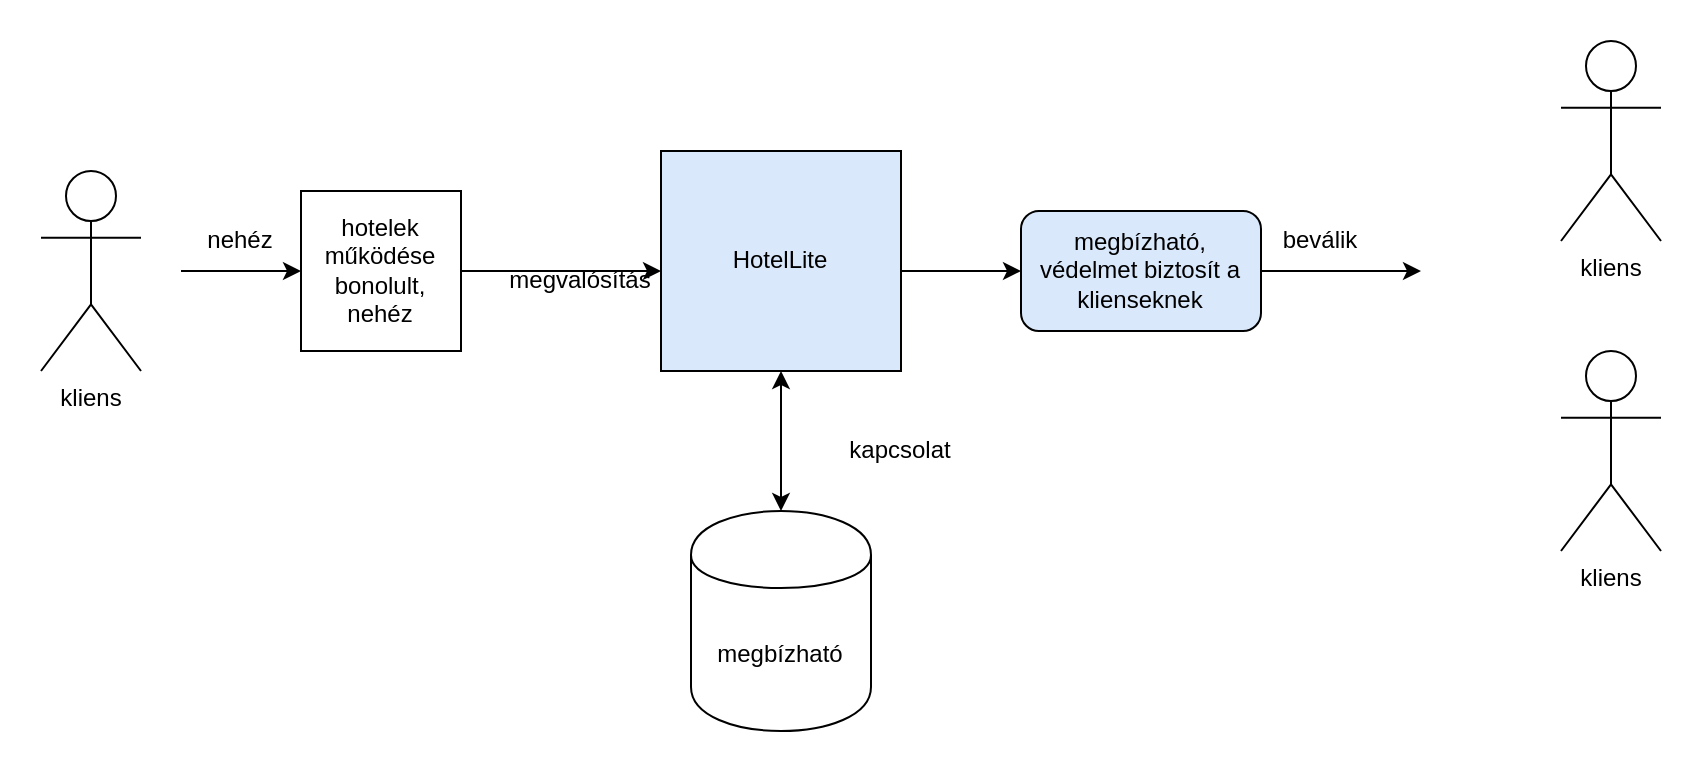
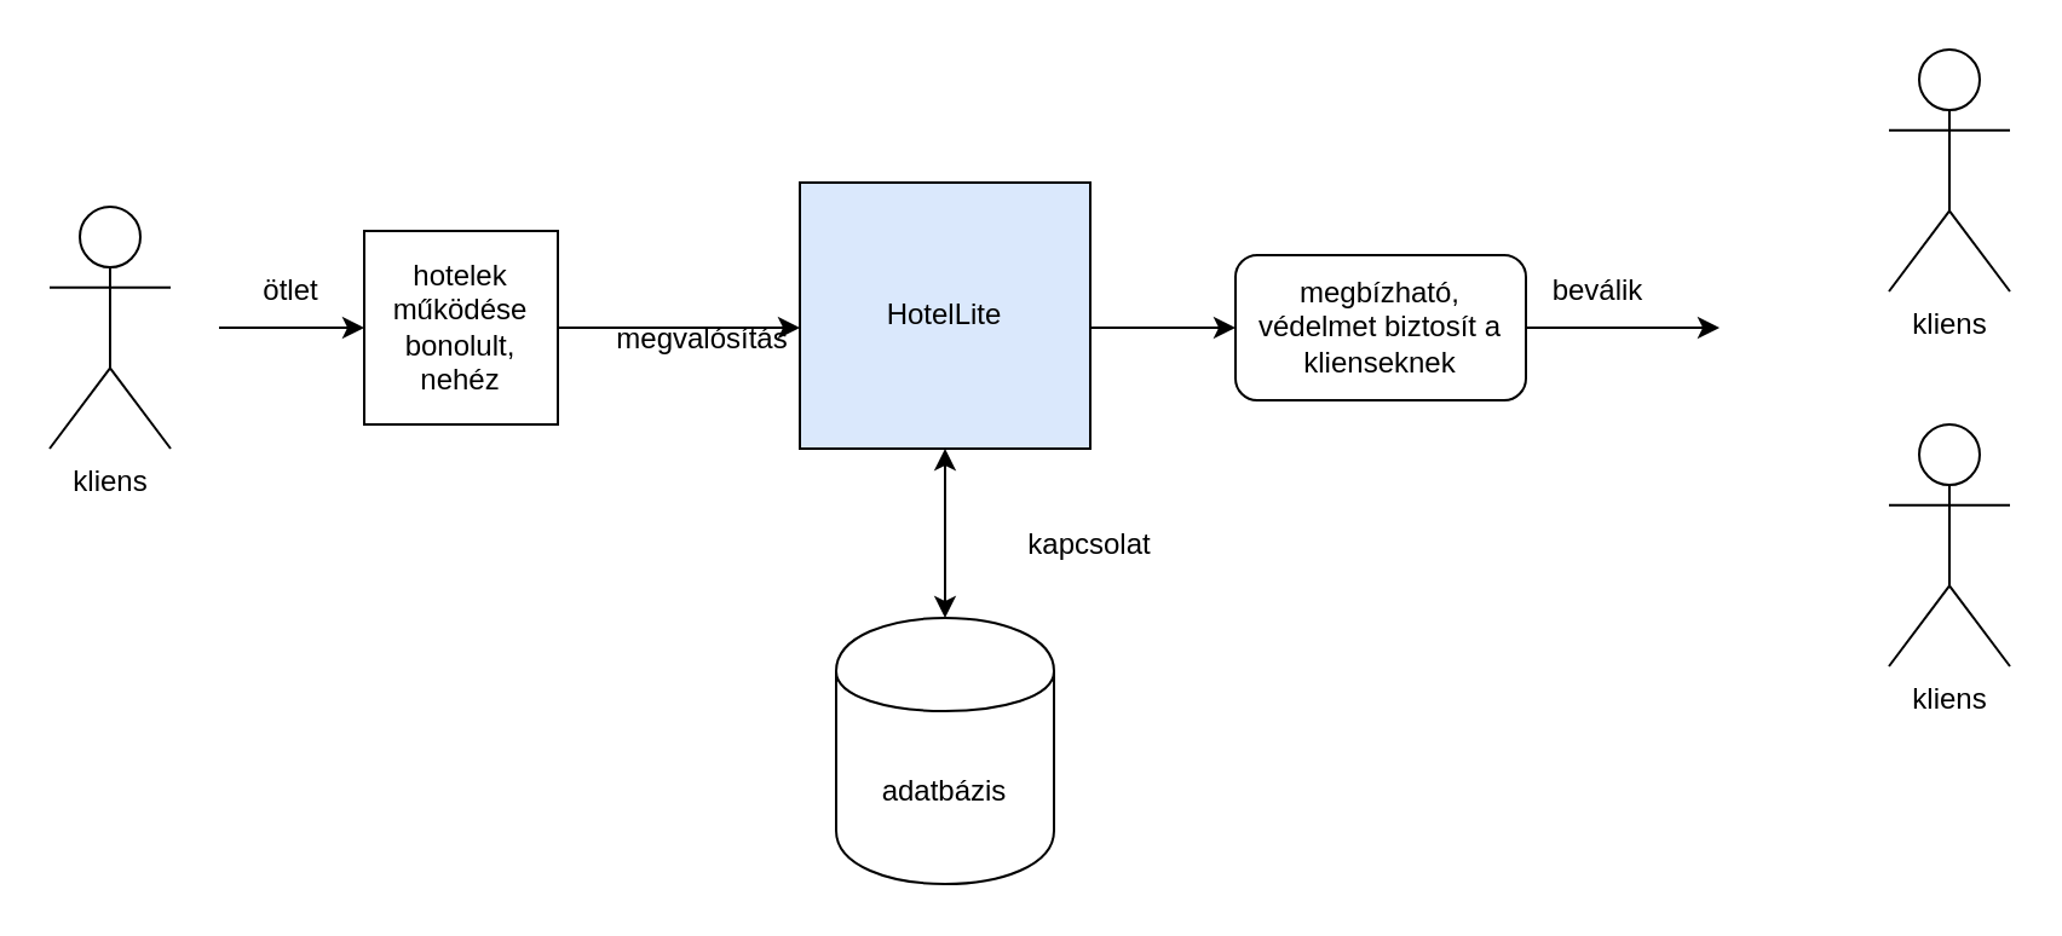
  <mxCell id="0" />
  <mxCell id="1" parent="0" />
  <mxCell id="2" value="kliens" style="shape=umlActor;verticalLabelPosition=bottom;labelBackgroundColor=#ffffff;verticalAlign=top;html=1;outlineConnect=0;" vertex="1" parent="1"><mxGeometry x="780" y="20" width="50" height="100" as="geometry" /></mxCell>
  <mxCell id="3" value="HotelLite" style="rounded=0;whiteSpace=wrap;html=1;fillColor=#dae8fc;" vertex="1" parent="1"><mxGeometry x="330" y="75" width="120" height="110" as="geometry" /></mxCell>
  <mxCell id="4" value="kliens" style="shape=umlActor;verticalLabelPosition=bottom;labelBackgroundColor=#ffffff;verticalAlign=top;html=1;outlineConnect=0;" vertex="1" parent="1"><mxGeometry x="20" y="85" width="50" height="100" as="geometry" /></mxCell>
  <mxCell id="5" value="kliens" style="shape=umlActor;verticalLabelPosition=bottom;labelBackgroundColor=#ffffff;verticalAlign=top;html=1;outlineConnect=0;" vertex="1" parent="1"><mxGeometry x="780" y="175" width="50" height="100" as="geometry" /></mxCell>
  <mxCell id="6" value="" style="endArrow=classic;html=1;" edge="1" parent="1" target="8"><mxGeometry width="50" height="50" relative="1" as="geometry"><mxPoint x="90" y="135" as="sourcePoint" /><mxPoint x="200" y="135" as="targetPoint" /></mxGeometry></mxCell>
  <mxCell id="7" value="" style="endArrow=classic;html=1;exitX=1;exitY=0.5;exitDx=0;exitDy=0;" edge="1" parent="1" source="8"><mxGeometry width="50" height="50" relative="1" as="geometry"><mxPoint x="240" y="145" as="sourcePoint" /><mxPoint x="330" y="135" as="targetPoint" /></mxGeometry></mxCell>
  <mxCell id="8" value="hotelek működése bonolult, nehéz" style="whiteSpace=wrap;html=1;aspect=fixed;" vertex="1" parent="1"><mxGeometry x="150" y="95" width="80" height="80" as="geometry" /></mxCell>
- <mxCell id="9" value="nehéz" style="text;html=1;strokeColor=none;fillColor=none;align=center;verticalAlign=middle;whiteSpace=wrap;rounded=0;" vertex="1" parent="1"><mxGeometry x="100" y="110" width="40" height="20" as="geometry" /></mxCell>
+ <mxCell id="9" value="ötlet" style="text;html=1;strokeColor=none;fillColor=none;align=center;verticalAlign=middle;whiteSpace=wrap;rounded=0;" vertex="1" parent="1"><mxGeometry x="100" y="110" width="40" height="20" as="geometry" /></mxCell>
  <mxCell id="10" value="megvalósítás" style="text;html=1;strokeColor=none;fillColor=none;align=center;verticalAlign=middle;whiteSpace=wrap;rounded=0;" vertex="1" parent="1"><mxGeometry x="270" y="130" width="40" height="20" as="geometry" /></mxCell>
  <mxCell id="11" value="" style="endArrow=classic;startArrow=classic;html=1;entryX=0.5;entryY=1;entryDx=0;entryDy=0;" edge="1" parent="1" target="3"><mxGeometry width="50" height="50" relative="1" as="geometry"><mxPoint x="390" y="255" as="sourcePoint" /><mxPoint x="380" y="245" as="targetPoint" /></mxGeometry></mxCell>
  <mxCell id="12" value="" style="endArrow=classic;html=1;" edge="1" parent="1"><mxGeometry width="50" height="50" relative="1" as="geometry"><mxPoint x="450" y="135" as="sourcePoint" /><mxPoint x="510" y="135" as="targetPoint" /></mxGeometry></mxCell>
- <mxCell id="13" value="megbízható" style="shape=cylinder;whiteSpace=wrap;html=1;boundedLbl=1;backgroundOutline=1;" vertex="1" parent="1"><mxGeometry x="345" y="255" width="90" height="110" as="geometry" /></mxCell>
- <mxCell id="14" value="megbízható,&lt;br&gt;védelmet biztosít a klienseknek" style="rounded=1;whiteSpace=wrap;html=1;fillColor=#dae8fc;" vertex="1" parent="1"><mxGeometry x="510" y="105" width="120" height="60" as="geometry" /></mxCell>
+ <mxCell id="13" value="adatbázis" style="shape=cylinder;whiteSpace=wrap;html=1;boundedLbl=1;backgroundOutline=1;" vertex="1" parent="1"><mxGeometry x="345" y="255" width="90" height="110" as="geometry" /></mxCell>
+ <mxCell id="14" value="megbízható,&lt;br&gt;védelmet biztosít a klienseknek" style="rounded=1;whiteSpace=wrap;html=1;" vertex="1" parent="1"><mxGeometry x="510" y="105" width="120" height="60" as="geometry" /></mxCell>
  <mxCell id="15" value="" style="endArrow=classic;html=1;" edge="1" parent="1"><mxGeometry width="50" height="50" relative="1" as="geometry"><mxPoint x="630" y="135" as="sourcePoint" /><mxPoint x="710" y="135" as="targetPoint" /></mxGeometry></mxCell>
  <mxCell id="16" value="kapcsolat" style="text;html=1;strokeColor=none;fillColor=none;align=center;verticalAlign=middle;whiteSpace=wrap;rounded=0;" vertex="1" parent="1"><mxGeometry x="430" y="215" width="40" height="20" as="geometry" /></mxCell>
  <mxCell id="17" value="beválik" style="text;html=1;strokeColor=none;fillColor=none;align=center;verticalAlign=middle;whiteSpace=wrap;rounded=0;" vertex="1" parent="1"><mxGeometry x="640" y="110" width="40" height="20" as="geometry" /></mxCell>
